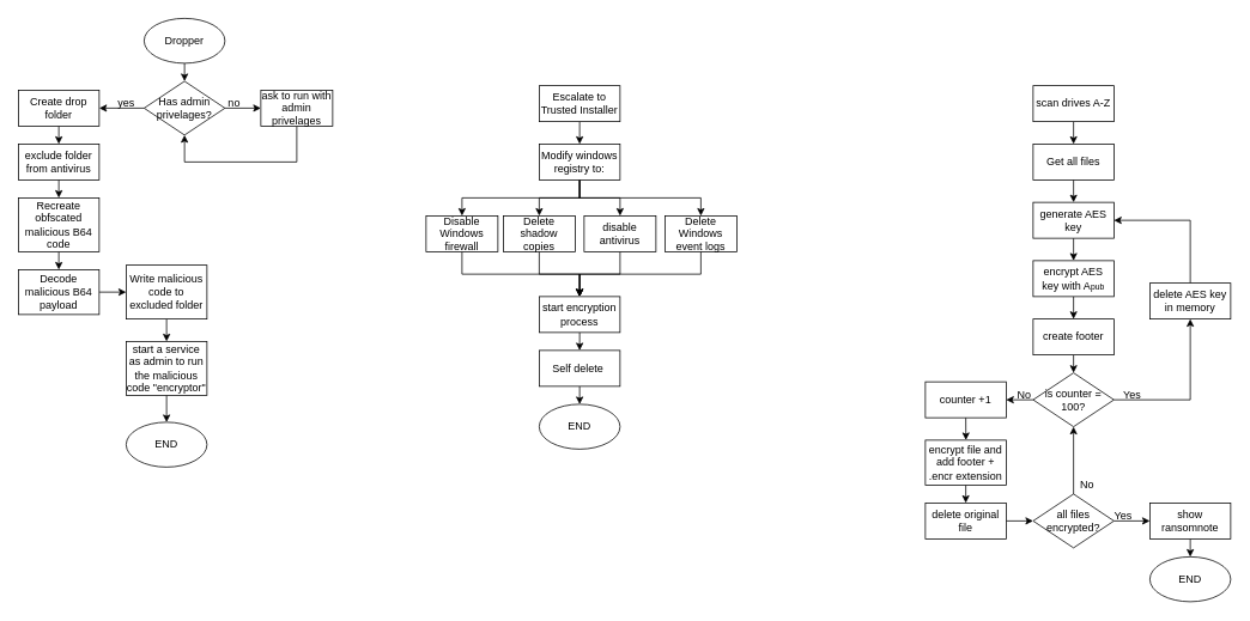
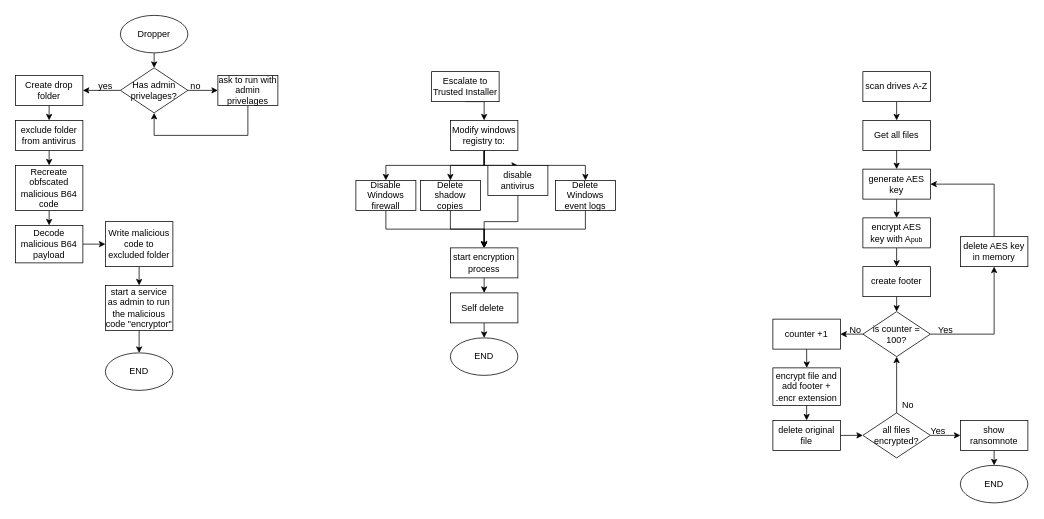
  <mxCell id="0" />
  <mxCell id="1" parent="0" />
  <mxCell id="2" style="edgeStyle=orthogonalEdgeStyle;rounded=0;orthogonalLoop=1;jettySize=auto;html=1;exitX=0.5;exitY=1;exitDx=0;exitDy=0;entryX=0.5;entryY=0;entryDx=0;entryDy=0;" parent="1" source="3" target="6" edge="1"><mxGeometry relative="1" as="geometry" /></mxCell>
  <mxCell id="3" value="Dropper" style="ellipse;whiteSpace=wrap;html=1;" parent="1" vertex="1"><mxGeometry x="160" y="20" width="90" height="50" as="geometry" /></mxCell>
  <mxCell id="4" style="edgeStyle=orthogonalEdgeStyle;rounded=0;orthogonalLoop=1;jettySize=auto;html=1;exitX=1;exitY=0.5;exitDx=0;exitDy=0;entryX=0;entryY=0.5;entryDx=0;entryDy=0;" parent="1" source="6" target="8" edge="1"><mxGeometry relative="1" as="geometry"><mxPoint x="290" y="120" as="targetPoint" /></mxGeometry></mxCell>
  <mxCell id="5" style="edgeStyle=orthogonalEdgeStyle;rounded=0;orthogonalLoop=1;jettySize=auto;html=1;exitX=0;exitY=0.5;exitDx=0;exitDy=0;entryX=1;entryY=0.5;entryDx=0;entryDy=0;" parent="1" source="6" target="12" edge="1"><mxGeometry relative="1" as="geometry"><mxPoint x="140" y="170" as="targetPoint" /></mxGeometry></mxCell>
  <mxCell id="6" value="Has admin privelages?" style="rhombus;whiteSpace=wrap;html=1;" parent="1" vertex="1"><mxGeometry x="160" y="90" width="90" height="60" as="geometry" /></mxCell>
  <mxCell id="7" style="edgeStyle=orthogonalEdgeStyle;rounded=0;orthogonalLoop=1;jettySize=auto;html=1;exitX=0.5;exitY=1;exitDx=0;exitDy=0;entryX=0.5;entryY=1;entryDx=0;entryDy=0;" parent="1" source="8" target="6" edge="1"><mxGeometry relative="1" as="geometry"><Array as="points"><mxPoint x="330" y="180" /><mxPoint x="205" y="180" /></Array></mxGeometry></mxCell>
  <mxCell id="8" value="ask to run with admin privelages" style="rounded=0;whiteSpace=wrap;html=1;" parent="1" vertex="1"><mxGeometry x="290" y="100" width="80" height="40" as="geometry" /></mxCell>
  <mxCell id="9" value="no" style="text;html=1;align=center;verticalAlign=middle;resizable=0;points=[];autosize=1;strokeColor=none;fillColor=none;" parent="1" vertex="1"><mxGeometry x="240" y="100" width="40" height="30" as="geometry" /></mxCell>
  <mxCell id="10" value="yes" style="text;html=1;align=center;verticalAlign=middle;resizable=0;points=[];autosize=1;strokeColor=none;fillColor=none;" parent="1" vertex="1"><mxGeometry x="120" y="100" width="40" height="30" as="geometry" /></mxCell>
  <mxCell id="11" style="edgeStyle=orthogonalEdgeStyle;rounded=0;orthogonalLoop=1;jettySize=auto;html=1;exitX=0.5;exitY=1;exitDx=0;exitDy=0;entryX=0.5;entryY=0;entryDx=0;entryDy=0;" parent="1" source="12" target="14" edge="1"><mxGeometry relative="1" as="geometry" /></mxCell>
  <mxCell id="12" value="Create drop folder" style="rounded=0;whiteSpace=wrap;html=1;" parent="1" vertex="1"><mxGeometry x="20" y="100" width="90" height="40" as="geometry" /></mxCell>
  <mxCell id="13" style="edgeStyle=orthogonalEdgeStyle;rounded=0;orthogonalLoop=1;jettySize=auto;html=1;exitX=0.5;exitY=1;exitDx=0;exitDy=0;entryX=0.5;entryY=0;entryDx=0;entryDy=0;" parent="1" source="14" target="16" edge="1"><mxGeometry relative="1" as="geometry" /></mxCell>
  <mxCell id="14" value="exclude folder from antivirus" style="rounded=0;whiteSpace=wrap;html=1;" parent="1" vertex="1"><mxGeometry x="20" y="160" width="90" height="40" as="geometry" /></mxCell>
  <mxCell id="15" style="edgeStyle=orthogonalEdgeStyle;rounded=0;orthogonalLoop=1;jettySize=auto;html=1;exitX=0.5;exitY=1;exitDx=0;exitDy=0;entryX=0.5;entryY=0;entryDx=0;entryDy=0;" parent="1" source="16" target="18" edge="1"><mxGeometry relative="1" as="geometry" /></mxCell>
  <mxCell id="16" value="Recreate obfscated malicious B64 code" style="rounded=0;whiteSpace=wrap;html=1;" parent="1" vertex="1"><mxGeometry x="20" y="220" width="90" height="60" as="geometry" /></mxCell>
  <mxCell id="17" style="edgeStyle=orthogonalEdgeStyle;rounded=0;orthogonalLoop=1;jettySize=auto;html=1;exitX=1;exitY=0.5;exitDx=0;exitDy=0;entryX=0;entryY=0.5;entryDx=0;entryDy=0;" parent="1" source="18" target="20" edge="1"><mxGeometry relative="1" as="geometry" /></mxCell>
  <mxCell id="18" value="Decode malicious B64 payload" style="rounded=0;whiteSpace=wrap;html=1;" parent="1" vertex="1"><mxGeometry x="20" y="300" width="90" height="50" as="geometry" /></mxCell>
  <mxCell id="19" style="edgeStyle=orthogonalEdgeStyle;rounded=0;orthogonalLoop=1;jettySize=auto;html=1;exitX=0.5;exitY=1;exitDx=0;exitDy=0;entryX=0.5;entryY=0;entryDx=0;entryDy=0;" parent="1" source="20" target="22" edge="1"><mxGeometry relative="1" as="geometry" /></mxCell>
  <mxCell id="20" value="Write malicious code to excluded folder" style="rounded=0;whiteSpace=wrap;html=1;" parent="1" vertex="1"><mxGeometry x="140" y="295" width="90" height="60" as="geometry" /></mxCell>
  <mxCell id="21" style="edgeStyle=orthogonalEdgeStyle;rounded=0;orthogonalLoop=1;jettySize=auto;html=1;exitX=0.5;exitY=1;exitDx=0;exitDy=0;entryX=0.5;entryY=0;entryDx=0;entryDy=0;" parent="1" source="22" target="23" edge="1"><mxGeometry relative="1" as="geometry" /></mxCell>
  <mxCell id="22" value="start a service as admin to run the malicious code &quot;encryptor&quot;" style="rounded=0;whiteSpace=wrap;html=1;" parent="1" vertex="1"><mxGeometry x="140" y="380" width="90" height="60" as="geometry" /></mxCell>
  <mxCell id="23" value="END" style="ellipse;whiteSpace=wrap;html=1;" parent="1" vertex="1"><mxGeometry x="140" y="470" width="90" height="50" as="geometry" /></mxCell>
  <mxCell id="24" style="edgeStyle=orthogonalEdgeStyle;rounded=0;orthogonalLoop=1;jettySize=auto;html=1;exitX=0.5;exitY=1;exitDx=0;exitDy=0;entryX=0.5;entryY=0;entryDx=0;entryDy=0;" parent="1" source="25" target="30" edge="1"><mxGeometry relative="1" as="geometry" /></mxCell>
- <mxCell id="25" value="Escalate to Trusted Installer" style="rounded=0;whiteSpace=wrap;html=1;" parent="1" vertex="1"><mxGeometry x="600" y="95" width="90" height="40" as="geometry" /></mxCell>
+ <mxCell id="25" value="Escalate to Trusted Installer" style="rounded=0;whiteSpace=wrap;html=1;" parent="1" vertex="1"><mxGeometry x="575" y="95" width="90" height="40" as="geometry" /></mxCell>
  <mxCell id="26" style="edgeStyle=orthogonalEdgeStyle;rounded=0;orthogonalLoop=1;jettySize=auto;html=1;exitX=0.5;exitY=1;exitDx=0;exitDy=0;entryX=0.5;entryY=0;entryDx=0;entryDy=0;" parent="1" source="30" target="32" edge="1"><mxGeometry relative="1" as="geometry" /></mxCell>
  <mxCell id="27" style="edgeStyle=orthogonalEdgeStyle;rounded=0;orthogonalLoop=1;jettySize=auto;html=1;exitX=0.5;exitY=1;exitDx=0;exitDy=0;entryX=0.5;entryY=0;entryDx=0;entryDy=0;" parent="1" source="30" target="38" edge="1"><mxGeometry relative="1" as="geometry" /></mxCell>
  <mxCell id="28" style="edgeStyle=orthogonalEdgeStyle;rounded=0;orthogonalLoop=1;jettySize=auto;html=1;exitX=0.5;exitY=1;exitDx=0;exitDy=0;entryX=0.5;entryY=0;entryDx=0;entryDy=0;" parent="1" source="30" target="34" edge="1"><mxGeometry relative="1" as="geometry" /></mxCell>
  <mxCell id="29" style="edgeStyle=orthogonalEdgeStyle;rounded=0;orthogonalLoop=1;jettySize=auto;html=1;exitX=0.5;exitY=1;exitDx=0;exitDy=0;entryX=0.5;entryY=0;entryDx=0;entryDy=0;" parent="1" source="30" target="36" edge="1"><mxGeometry relative="1" as="geometry" /></mxCell>
  <mxCell id="30" value="Modify windows registry to:" style="rounded=0;whiteSpace=wrap;html=1;" parent="1" vertex="1"><mxGeometry x="600" y="160" width="90" height="40" as="geometry" /></mxCell>
  <mxCell id="31" style="edgeStyle=orthogonalEdgeStyle;rounded=0;orthogonalLoop=1;jettySize=auto;html=1;exitX=0.5;exitY=1;exitDx=0;exitDy=0;entryX=0.5;entryY=0;entryDx=0;entryDy=0;" parent="1" source="32" target="40" edge="1"><mxGeometry relative="1" as="geometry" /></mxCell>
  <mxCell id="32" value="Delete shadow copies" style="rounded=0;whiteSpace=wrap;html=1;" parent="1" vertex="1"><mxGeometry x="560" y="240" width="80" height="40" as="geometry" /></mxCell>
  <mxCell id="33" style="edgeStyle=orthogonalEdgeStyle;rounded=0;orthogonalLoop=1;jettySize=auto;html=1;exitX=0.5;exitY=1;exitDx=0;exitDy=0;entryX=0.5;entryY=0;entryDx=0;entryDy=0;" parent="1" source="34" target="40" edge="1"><mxGeometry relative="1" as="geometry" /></mxCell>
  <mxCell id="34" value="Disable Windows firewall" style="rounded=0;whiteSpace=wrap;html=1;" parent="1" vertex="1"><mxGeometry x="474" y="240" width="80" height="40" as="geometry" /></mxCell>
  <mxCell id="35" style="edgeStyle=orthogonalEdgeStyle;rounded=0;orthogonalLoop=1;jettySize=auto;html=1;exitX=0.5;exitY=1;exitDx=0;exitDy=0;entryX=0.5;entryY=0;entryDx=0;entryDy=0;" parent="1" source="36" target="40" edge="1"><mxGeometry relative="1" as="geometry" /></mxCell>
  <mxCell id="36" value="Delete Windows event logs" style="rounded=0;whiteSpace=wrap;html=1;" parent="1" vertex="1"><mxGeometry x="740" y="240" width="80" height="40" as="geometry" /></mxCell>
  <mxCell id="37" style="edgeStyle=orthogonalEdgeStyle;rounded=0;orthogonalLoop=1;jettySize=auto;html=1;exitX=0.5;exitY=1;exitDx=0;exitDy=0;entryX=0.5;entryY=0;entryDx=0;entryDy=0;" parent="1" source="38" target="40" edge="1"><mxGeometry relative="1" as="geometry" /></mxCell>
- <mxCell id="38" value="disable antivirus" style="rounded=0;whiteSpace=wrap;html=1;" parent="1" vertex="1"><mxGeometry x="650" y="240" width="80" height="40" as="geometry" /></mxCell>
+ <mxCell id="38" value="disable antivirus" style="rounded=0;whiteSpace=wrap;html=1;" parent="1" vertex="1"><mxGeometry x="650" y="220" width="80" height="40" as="geometry" /></mxCell>
  <mxCell id="39" style="edgeStyle=orthogonalEdgeStyle;rounded=0;orthogonalLoop=1;jettySize=auto;html=1;exitX=0.5;exitY=1;exitDx=0;exitDy=0;entryX=0.5;entryY=0;entryDx=0;entryDy=0;" parent="1" source="40" target="42" edge="1"><mxGeometry relative="1" as="geometry" /></mxCell>
  <mxCell id="40" value="start encryption process" style="rounded=0;whiteSpace=wrap;html=1;" parent="1" vertex="1"><mxGeometry x="600" y="330" width="90" height="40" as="geometry" /></mxCell>
  <mxCell id="41" style="edgeStyle=orthogonalEdgeStyle;rounded=0;orthogonalLoop=1;jettySize=auto;html=1;exitX=0.5;exitY=1;exitDx=0;exitDy=0;entryX=0.5;entryY=0;entryDx=0;entryDy=0;" parent="1" source="42" target="43" edge="1"><mxGeometry relative="1" as="geometry" /></mxCell>
  <mxCell id="42" value="Self delete&amp;nbsp;" style="rounded=0;whiteSpace=wrap;html=1;" parent="1" vertex="1"><mxGeometry x="600" y="390" width="90" height="40" as="geometry" /></mxCell>
  <mxCell id="43" value="END" style="ellipse;whiteSpace=wrap;html=1;" parent="1" vertex="1"><mxGeometry x="600" y="450" width="90" height="50" as="geometry" /></mxCell>
  <mxCell id="44" style="edgeStyle=orthogonalEdgeStyle;rounded=0;orthogonalLoop=1;jettySize=auto;html=1;exitX=0.5;exitY=1;exitDx=0;exitDy=0;entryX=0.5;entryY=0;entryDx=0;entryDy=0;" parent="1" source="45" target="47" edge="1"><mxGeometry relative="1" as="geometry" /></mxCell>
  <mxCell id="45" value="scan drives A-Z" style="rounded=0;whiteSpace=wrap;html=1;" parent="1" vertex="1"><mxGeometry x="1150" y="95" width="90" height="40" as="geometry" /></mxCell>
  <mxCell id="46" style="edgeStyle=orthogonalEdgeStyle;rounded=0;orthogonalLoop=1;jettySize=auto;html=1;exitX=0.5;exitY=1;exitDx=0;exitDy=0;entryX=0.5;entryY=0;entryDx=0;entryDy=0;" parent="1" source="47" target="52" edge="1"><mxGeometry relative="1" as="geometry" /></mxCell>
  <mxCell id="47" value="Get all files" style="rounded=0;whiteSpace=wrap;html=1;" parent="1" vertex="1"><mxGeometry x="1150" y="160" width="90" height="40" as="geometry" /></mxCell>
  <mxCell id="48" style="edgeStyle=orthogonalEdgeStyle;rounded=0;orthogonalLoop=1;jettySize=auto;html=1;exitX=0;exitY=0.5;exitDx=0;exitDy=0;entryX=1;entryY=0.5;entryDx=0;entryDy=0;" parent="1" source="50" target="54" edge="1"><mxGeometry relative="1" as="geometry" /></mxCell>
  <mxCell id="49" style="edgeStyle=orthogonalEdgeStyle;rounded=0;orthogonalLoop=1;jettySize=auto;html=1;exitX=1;exitY=0.5;exitDx=0;exitDy=0;entryX=0.5;entryY=1;entryDx=0;entryDy=0;" parent="1" source="50" target="62" edge="1"><mxGeometry relative="1" as="geometry" /></mxCell>
  <mxCell id="50" value="is counter = 100?" style="rhombus;whiteSpace=wrap;html=1;" parent="1" vertex="1"><mxGeometry x="1150" y="415" width="90" height="60" as="geometry" /></mxCell>
  <mxCell id="51" style="edgeStyle=orthogonalEdgeStyle;rounded=0;orthogonalLoop=1;jettySize=auto;html=1;exitX=0.5;exitY=1;exitDx=0;exitDy=0;entryX=0.5;entryY=0;entryDx=0;entryDy=0;" parent="1" source="52" target="60" edge="1"><mxGeometry relative="1" as="geometry"><mxPoint x="1194.667" y="285" as="targetPoint" /></mxGeometry></mxCell>
  <mxCell id="52" value="generate AES key" style="rounded=0;whiteSpace=wrap;html=1;" parent="1" vertex="1"><mxGeometry x="1150" y="225" width="90" height="40" as="geometry" /></mxCell>
  <mxCell id="53" style="edgeStyle=orthogonalEdgeStyle;rounded=0;orthogonalLoop=1;jettySize=auto;html=1;exitX=0.5;exitY=1;exitDx=0;exitDy=0;" parent="1" source="54" edge="1"><mxGeometry relative="1" as="geometry"><mxPoint x="1075.161" y="490" as="targetPoint" /></mxGeometry></mxCell>
  <mxCell id="54" value="counter +1" style="rounded=0;whiteSpace=wrap;html=1;" parent="1" vertex="1"><mxGeometry x="1030" y="425" width="90" height="40" as="geometry" /></mxCell>
  <mxCell id="55" style="edgeStyle=orthogonalEdgeStyle;rounded=0;orthogonalLoop=1;jettySize=auto;html=1;exitX=0.5;exitY=1;exitDx=0;exitDy=0;entryX=0.5;entryY=0;entryDx=0;entryDy=0;" parent="1" source="56" target="50" edge="1"><mxGeometry relative="1" as="geometry" /></mxCell>
  <mxCell id="56" value="create footer" style="rounded=0;whiteSpace=wrap;html=1;" parent="1" vertex="1"><mxGeometry x="1150" y="355" width="90" height="40" as="geometry" /></mxCell>
  <mxCell id="57" value="Yes" style="text;html=1;align=center;verticalAlign=middle;resizable=0;points=[];autosize=1;strokeColor=none;fillColor=none;" parent="1" vertex="1"><mxGeometry x="1240" y="425" width="40" height="30" as="geometry" /></mxCell>
  <mxCell id="58" value="No" style="text;html=1;align=center;verticalAlign=middle;resizable=0;points=[];autosize=1;strokeColor=none;fillColor=none;" parent="1" vertex="1"><mxGeometry x="1120" y="425" width="40" height="30" as="geometry" /></mxCell>
  <mxCell id="59" style="edgeStyle=orthogonalEdgeStyle;rounded=0;orthogonalLoop=1;jettySize=auto;html=1;exitX=0.5;exitY=1;exitDx=0;exitDy=0;entryX=0.5;entryY=0;entryDx=0;entryDy=0;" parent="1" source="60" target="56" edge="1"><mxGeometry relative="1" as="geometry" /></mxCell>
  <mxCell id="60" value="encrypt AES key with A&lt;font style=&quot;font-size: 9px;&quot;&gt;pub&lt;/font&gt;" style="rounded=0;whiteSpace=wrap;html=1;" parent="1" vertex="1"><mxGeometry x="1150" y="290" width="90" height="40" as="geometry" /></mxCell>
  <mxCell id="61" style="edgeStyle=orthogonalEdgeStyle;rounded=0;orthogonalLoop=1;jettySize=auto;html=1;exitX=0.5;exitY=0;exitDx=0;exitDy=0;entryX=1;entryY=0.5;entryDx=0;entryDy=0;" parent="1" source="62" target="52" edge="1"><mxGeometry relative="1" as="geometry" /></mxCell>
  <mxCell id="62" value="delete AES key in memory" style="rounded=0;whiteSpace=wrap;html=1;" parent="1" vertex="1"><mxGeometry x="1280" y="315" width="90" height="40" as="geometry" /></mxCell>
  <mxCell id="63" style="edgeStyle=orthogonalEdgeStyle;rounded=0;orthogonalLoop=1;jettySize=auto;html=1;exitX=0.5;exitY=1;exitDx=0;exitDy=0;entryX=0.5;entryY=0;entryDx=0;entryDy=0;" parent="1" source="64" target="66" edge="1"><mxGeometry relative="1" as="geometry" /></mxCell>
  <mxCell id="64" value="encrypt file and add footer + .encr extension" style="rounded=0;whiteSpace=wrap;html=1;" parent="1" vertex="1"><mxGeometry x="1030" y="490" width="90" height="50" as="geometry" /></mxCell>
  <mxCell id="65" style="edgeStyle=orthogonalEdgeStyle;rounded=0;orthogonalLoop=1;jettySize=auto;html=1;exitX=1;exitY=0.5;exitDx=0;exitDy=0;entryX=0;entryY=0.5;entryDx=0;entryDy=0;" parent="1" source="66" target="69" edge="1"><mxGeometry relative="1" as="geometry" /></mxCell>
  <mxCell id="66" value="delete original file" style="rounded=0;whiteSpace=wrap;html=1;" parent="1" vertex="1"><mxGeometry x="1030" y="560" width="90" height="40" as="geometry" /></mxCell>
  <mxCell id="67" style="edgeStyle=orthogonalEdgeStyle;rounded=0;orthogonalLoop=1;jettySize=auto;html=1;exitX=0.5;exitY=0;exitDx=0;exitDy=0;entryX=0.5;entryY=1;entryDx=0;entryDy=0;" parent="1" source="69" target="50" edge="1"><mxGeometry relative="1" as="geometry" /></mxCell>
  <mxCell id="68" style="edgeStyle=orthogonalEdgeStyle;rounded=0;orthogonalLoop=1;jettySize=auto;html=1;exitX=1;exitY=0.5;exitDx=0;exitDy=0;entryX=0;entryY=0.5;entryDx=0;entryDy=0;" parent="1" source="69" target="74" edge="1"><mxGeometry relative="1" as="geometry"><mxPoint x="1280" y="580" as="targetPoint" /></mxGeometry></mxCell>
  <mxCell id="69" value="all files encrypted?" style="rhombus;whiteSpace=wrap;html=1;" parent="1" vertex="1"><mxGeometry x="1150" y="550" width="90" height="60" as="geometry" /></mxCell>
  <mxCell id="70" value="END" style="ellipse;whiteSpace=wrap;html=1;" parent="1" vertex="1"><mxGeometry x="1280" y="620" width="90" height="50" as="geometry" /></mxCell>
  <mxCell id="71" value="No" style="text;html=1;align=center;verticalAlign=middle;resizable=0;points=[];autosize=1;strokeColor=none;fillColor=none;" vertex="1" parent="1"><mxGeometry x="1190" y="525" width="40" height="30" as="geometry" /></mxCell>
  <mxCell id="72" value="Yes" style="text;html=1;align=center;verticalAlign=middle;resizable=0;points=[];autosize=1;strokeColor=none;fillColor=none;" vertex="1" parent="1"><mxGeometry x="1230" y="560" width="40" height="30" as="geometry" /></mxCell>
  <mxCell id="73" style="edgeStyle=orthogonalEdgeStyle;rounded=0;orthogonalLoop=1;jettySize=auto;html=1;exitX=0.5;exitY=1;exitDx=0;exitDy=0;entryX=0.5;entryY=0;entryDx=0;entryDy=0;" edge="1" parent="1" source="74" target="70"><mxGeometry relative="1" as="geometry" /></mxCell>
  <mxCell id="74" value="show ransomnote" style="rounded=0;whiteSpace=wrap;html=1;" vertex="1" parent="1"><mxGeometry x="1280" y="560" width="90" height="40" as="geometry" /></mxCell>
